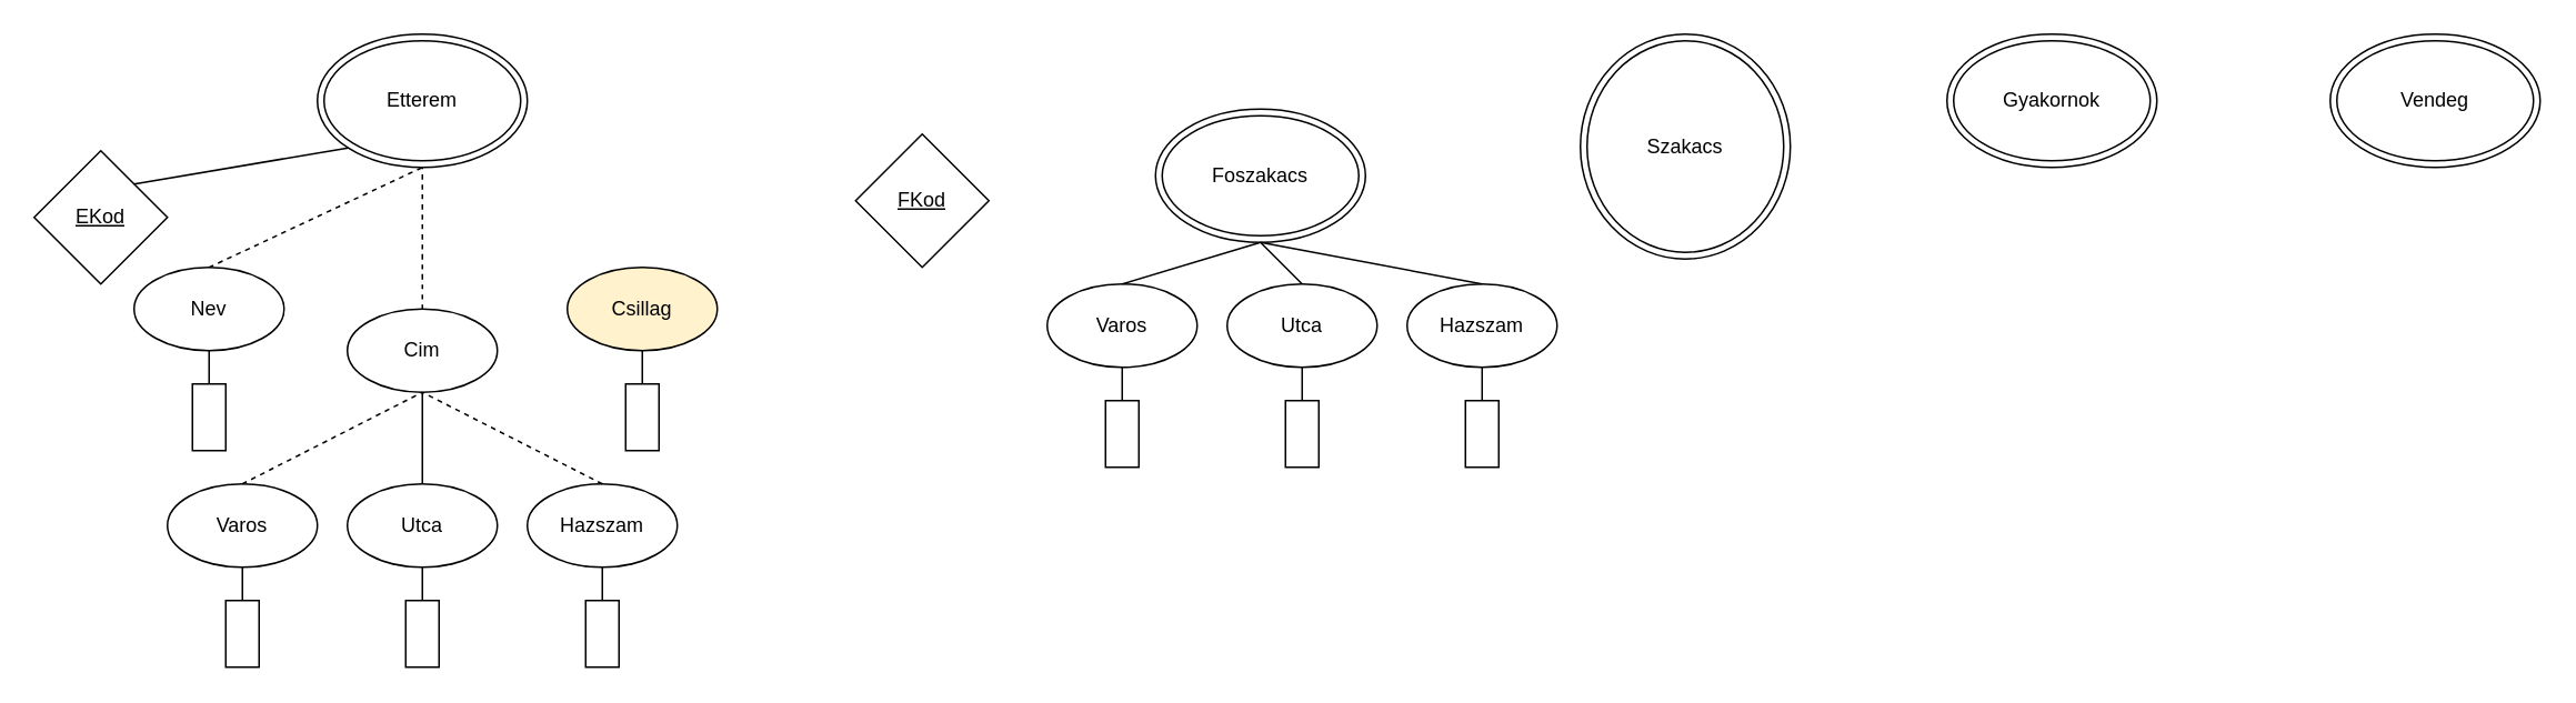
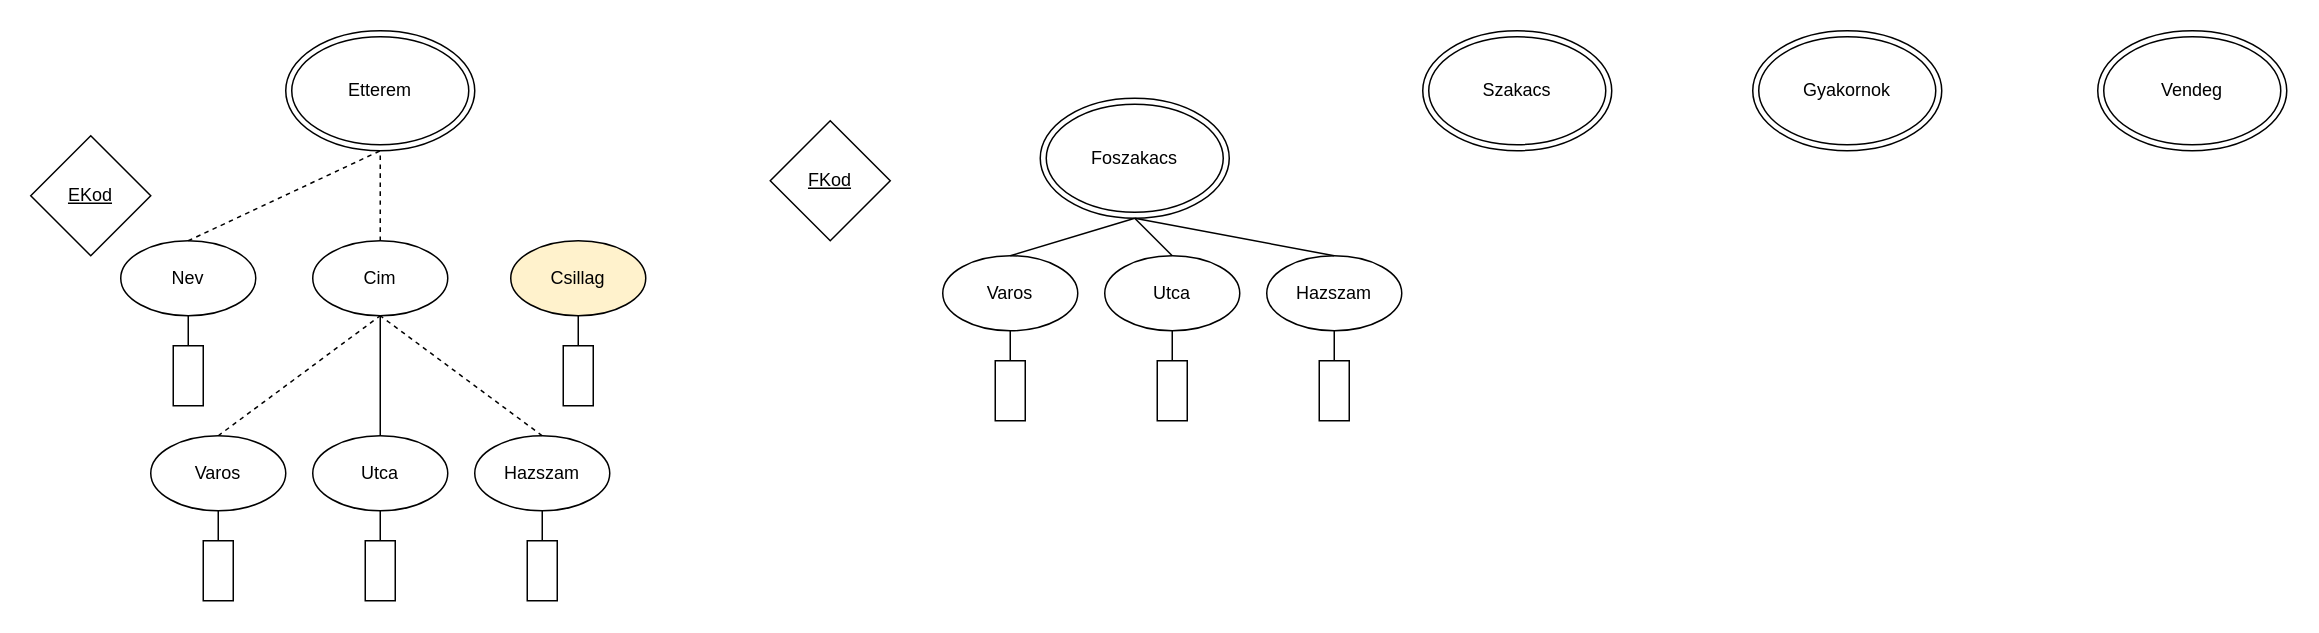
  <mxCell id="0" />
  <mxCell id="1" parent="0" />
  <mxCell id="2" value="Foszakacs" style="ellipse;shape=doubleEllipse;whiteSpace=wrap;html=1;" vertex="1" parent="1"><mxGeometry x="693" y="65" width="126" height="80" as="geometry" /></mxCell>
- <mxCell id="3" value="Szakacs" style="ellipse;shape=doubleEllipse;whiteSpace=wrap;html=1;" vertex="1" parent="1"><mxGeometry x="948" y="20" width="126" height="135" as="geometry" /></mxCell>
+ <mxCell id="3" value="Szakacs" style="ellipse;shape=doubleEllipse;whiteSpace=wrap;html=1;" vertex="1" parent="1"><mxGeometry x="948" y="20" width="126" height="80" as="geometry" /></mxCell>
  <mxCell id="4" value="Gyakornok" style="ellipse;shape=doubleEllipse;whiteSpace=wrap;html=1;" vertex="1" parent="1"><mxGeometry x="1168" y="20" width="126" height="80" as="geometry" /></mxCell>
  <mxCell id="5" value="Vendeg" style="ellipse;shape=doubleEllipse;whiteSpace=wrap;html=1;" vertex="1" parent="1"><mxGeometry x="1398" y="20" width="126" height="80" as="geometry" /></mxCell>
  <mxCell id="6" value="Etterem" style="ellipse;shape=doubleEllipse;whiteSpace=wrap;html=1;" vertex="1" parent="1"><mxGeometry x="190" y="20" width="126" height="80" as="geometry" /></mxCell>
  <mxCell id="7" value="Nev&lt;span style=&quot;color: rgba(0, 0, 0, 0); font-family: monospace; font-size: 0px; text-align: start; text-wrap-mode: nowrap;&quot;&gt;%3CmxGraphModel%3E%3Croot%3E%3CmxCell%20id%3D%220%22%2F%3E%3CmxCell%20id%3D%221%22%20parent%3D%220%22%2F%3E%3CmxCell%20id%3D%222%22%20value%3D%22Foszakacs%22%20style%3D%22ellipse%3Bshape%3DdoubleEllipse%3BwhiteSpace%3Dwrap%3Bhtml%3D1%3B%22%20vertex%3D%221%22%20parent%3D%221%22%3E%3CmxGeometry%20x%3D%22194%22%20y%3D%22170%22%20width%3D%22126%22%20height%3D%2280%22%20as%3D%22geometry%22%2F%3E%3C%2FmxCell%3E%3C%2Froot%3E%3C%2FmxGraphModel%3E&lt;/span&gt;" style="ellipse;whiteSpace=wrap;html=1;" vertex="1" parent="1"><mxGeometry x="80" y="160" width="90" height="50" as="geometry" /></mxCell>
- <mxCell id="8" value="Cim" style="ellipse;whiteSpace=wrap;html=1;" vertex="1" parent="1"><mxGeometry x="208" y="185" width="90" height="50" as="geometry" /></mxCell>
+ <mxCell id="8" value="Cim" style="ellipse;whiteSpace=wrap;html=1;" vertex="1" parent="1"><mxGeometry x="208" y="160" width="90" height="50" as="geometry" /></mxCell>
  <mxCell id="9" value="Csillag" style="ellipse;whiteSpace=wrap;html=1;fillColor=#fff2cc;" vertex="1" parent="1"><mxGeometry x="340" y="160" width="90" height="50" as="geometry" /></mxCell>
  <mxCell id="10" value="&lt;u&gt;EKod&lt;/u&gt;" style="rhombus;whiteSpace=wrap;html=1;" vertex="1" parent="1"><mxGeometry x="20" y="90" width="80" height="80" as="geometry" /></mxCell>
  <mxCell id="11" value="Varos" style="ellipse;whiteSpace=wrap;html=1;" vertex="1" parent="1"><mxGeometry x="100" y="290" width="90" height="50" as="geometry" /></mxCell>
  <mxCell id="12" value="Utca" style="ellipse;whiteSpace=wrap;html=1;" vertex="1" parent="1"><mxGeometry x="208" y="290" width="90" height="50" as="geometry" /></mxCell>
  <mxCell id="13" value="Hazszam" style="ellipse;whiteSpace=wrap;html=1;" vertex="1" parent="1"><mxGeometry x="316" y="290" width="90" height="50" as="geometry" /></mxCell>
  <mxCell id="14" value="" style="endArrow=none;dashed=1;html=1;rounded=0;fontSize=12;startSize=8;endSize=8;curved=1;entryX=0.5;entryY=1;entryDx=0;entryDy=0;exitX=0.5;exitY=0;exitDx=0;exitDy=0;" edge="1" parent="1" source="7" target="6"><mxGeometry width="50" height="50" relative="1" as="geometry"><mxPoint x="150" y="270" as="sourcePoint" /><mxPoint x="200" y="220" as="targetPoint" /></mxGeometry></mxCell>
  <mxCell id="15" value="" style="endArrow=none;dashed=1;html=1;rounded=0;fontSize=12;startSize=8;endSize=8;curved=1;entryX=0.5;entryY=1;entryDx=0;entryDy=0;exitX=0.5;exitY=0;exitDx=0;exitDy=0;" edge="1" parent="1" source="8" target="6"><mxGeometry width="50" height="50" relative="1" as="geometry"><mxPoint x="300" y="160" as="sourcePoint" /><mxPoint x="350" y="110" as="targetPoint" /></mxGeometry></mxCell>
  <mxCell id="16" value="" style="endArrow=none;dashed=1;html=1;rounded=0;fontSize=12;startSize=8;endSize=8;curved=1;entryX=0.5;entryY=1;entryDx=0;entryDy=0;exitX=0.5;exitY=0;exitDx=0;exitDy=0;" edge="1" parent="1" source="11" target="8"><mxGeometry width="50" height="50" relative="1" as="geometry"><mxPoint x="150" y="270" as="sourcePoint" /><mxPoint x="200" y="220" as="targetPoint" /></mxGeometry></mxCell>
  <mxCell id="17" value="" style="endArrow=none;;html=1;rounded=0;fontSize=12;startSize=8;endSize=8;curved=1;entryX=0.5;entryY=1;entryDx=0;entryDy=0;exitX=0.5;exitY=0;exitDx=0;exitDy=0;" edge="1" parent="1" source="12" target="8"><mxGeometry width="50" height="50" relative="1" as="geometry"><mxPoint x="150" y="270" as="sourcePoint" /><mxPoint x="200" y="220" as="targetPoint" /></mxGeometry></mxCell>
  <mxCell id="18" value="" style="endArrow=none;dashed=1;html=1;rounded=0;fontSize=12;startSize=8;endSize=8;entryX=0.5;entryY=1;entryDx=0;entryDy=0;exitX=0.5;exitY=0;exitDx=0;exitDy=0;" edge="1" parent="1" source="13" target="8"><mxGeometry width="50" height="50" relative="1" as="geometry"><mxPoint x="150" y="270" as="sourcePoint" /><mxPoint x="200" y="220" as="targetPoint" /></mxGeometry></mxCell>
  <mxCell id="19" value="" style="rounded=0;whiteSpace=wrap;html=1;direction=west;" vertex="1" parent="1"><mxGeometry x="115" y="230" width="20" height="40" as="geometry" /></mxCell>
  <mxCell id="20" value="" style="endArrow=none;html=1;rounded=0;fontSize=12;startSize=8;endSize=8;curved=1;entryX=0.5;entryY=1;entryDx=0;entryDy=0;exitX=0.5;exitY=1;exitDx=0;exitDy=0;" edge="1" parent="1" source="19" target="7"><mxGeometry width="50" height="50" relative="1" as="geometry"><mxPoint x="150" y="270" as="sourcePoint" /><mxPoint x="200" y="220" as="targetPoint" /></mxGeometry></mxCell>
  <mxCell id="21" value="" style="rounded=0;whiteSpace=wrap;html=1;direction=west;" vertex="1" parent="1"><mxGeometry x="375" y="230" width="20" height="40" as="geometry" /></mxCell>
  <mxCell id="22" value="" style="endArrow=none;html=1;rounded=0;fontSize=12;startSize=8;endSize=8;curved=1;entryX=0.5;entryY=1;entryDx=0;entryDy=0;exitX=0.5;exitY=1;exitDx=0;exitDy=0;" edge="1" parent="1" source="21"><mxGeometry width="50" height="50" relative="1" as="geometry"><mxPoint x="410" y="270" as="sourcePoint" /><mxPoint x="385" y="210" as="targetPoint" /></mxGeometry></mxCell>
  <mxCell id="23" value="" style="rounded=0;whiteSpace=wrap;html=1;direction=west;" vertex="1" parent="1"><mxGeometry x="351" y="360" width="20" height="40" as="geometry" /></mxCell>
  <mxCell id="24" value="" style="endArrow=none;html=1;rounded=0;fontSize=12;startSize=8;endSize=8;curved=1;entryX=0.5;entryY=1;entryDx=0;entryDy=0;exitX=0.5;exitY=1;exitDx=0;exitDy=0;" edge="1" parent="1" source="23"><mxGeometry width="50" height="50" relative="1" as="geometry"><mxPoint x="386" y="400" as="sourcePoint" /><mxPoint x="361" y="340" as="targetPoint" /></mxGeometry></mxCell>
  <mxCell id="25" value="" style="rounded=0;whiteSpace=wrap;html=1;direction=west;" vertex="1" parent="1"><mxGeometry x="243" y="360" width="20" height="40" as="geometry" /></mxCell>
  <mxCell id="26" value="" style="endArrow=none;html=1;rounded=0;fontSize=12;startSize=8;endSize=8;curved=1;entryX=0.5;entryY=1;entryDx=0;entryDy=0;exitX=0.5;exitY=1;exitDx=0;exitDy=0;" edge="1" parent="1" source="25"><mxGeometry width="50" height="50" relative="1" as="geometry"><mxPoint x="278" y="400" as="sourcePoint" /><mxPoint x="253" y="340" as="targetPoint" /></mxGeometry></mxCell>
  <mxCell id="27" value="" style="rounded=0;whiteSpace=wrap;html=1;direction=west;" vertex="1" parent="1"><mxGeometry x="135" y="360" width="20" height="40" as="geometry" /></mxCell>
  <mxCell id="28" value="" style="endArrow=none;html=1;rounded=0;fontSize=12;startSize=8;endSize=8;curved=1;entryX=0.5;entryY=1;entryDx=0;entryDy=0;exitX=0.5;exitY=1;exitDx=0;exitDy=0;" edge="1" parent="1" source="27"><mxGeometry width="50" height="50" relative="1" as="geometry"><mxPoint x="170" y="400" as="sourcePoint" /><mxPoint x="145" y="340" as="targetPoint" /></mxGeometry></mxCell>
- <mxCell id="29" value="" style="endArrow=none;html=1;rounded=0;fontSize=12;startSize=8;endSize=8;curved=1;exitX=1;exitY=0;exitDx=0;exitDy=0;entryX=0;entryY=1;entryDx=0;entryDy=0;" edge="1" parent="1" source="10" target="6"><mxGeometry width="50" height="50" relative="1" as="geometry"><mxPoint x="100" y="120" as="sourcePoint" /><mxPoint x="150" y="70" as="targetPoint" /></mxGeometry></mxCell>
  <mxCell id="30" value="Varos" style="ellipse;whiteSpace=wrap;html=1;" vertex="1" parent="1"><mxGeometry x="628" y="170" width="90" height="50" as="geometry" /></mxCell>
  <mxCell id="31" value="Utca" style="ellipse;whiteSpace=wrap;html=1;" vertex="1" parent="1"><mxGeometry x="736" y="170" width="90" height="50" as="geometry" /></mxCell>
  <mxCell id="32" value="Hazszam" style="ellipse;whiteSpace=wrap;html=1;" vertex="1" parent="1"><mxGeometry x="844" y="170" width="90" height="50" as="geometry" /></mxCell>
  <mxCell id="33" value="" style="rounded=0;whiteSpace=wrap;html=1;direction=west;" vertex="1" parent="1"><mxGeometry x="879" y="240" width="20" height="40" as="geometry" /></mxCell>
  <mxCell id="34" value="" style="endArrow=none;html=1;rounded=0;fontSize=12;startSize=8;endSize=8;curved=1;entryX=0.5;entryY=1;entryDx=0;entryDy=0;exitX=0.5;exitY=1;exitDx=0;exitDy=0;" edge="1" parent="1" source="33"><mxGeometry width="50" height="50" relative="1" as="geometry"><mxPoint x="914" y="280" as="sourcePoint" /><mxPoint x="889" y="220" as="targetPoint" /></mxGeometry></mxCell>
  <mxCell id="35" value="" style="rounded=0;whiteSpace=wrap;html=1;direction=west;" vertex="1" parent="1"><mxGeometry x="771" y="240" width="20" height="40" as="geometry" /></mxCell>
  <mxCell id="36" value="" style="endArrow=none;html=1;rounded=0;fontSize=12;startSize=8;endSize=8;curved=1;entryX=0.5;entryY=1;entryDx=0;entryDy=0;exitX=0.5;exitY=1;exitDx=0;exitDy=0;" edge="1" parent="1" source="35"><mxGeometry width="50" height="50" relative="1" as="geometry"><mxPoint x="806" y="280" as="sourcePoint" /><mxPoint x="781" y="220" as="targetPoint" /></mxGeometry></mxCell>
  <mxCell id="37" value="" style="rounded=0;whiteSpace=wrap;html=1;direction=west;" vertex="1" parent="1"><mxGeometry x="663" y="240" width="20" height="40" as="geometry" /></mxCell>
  <mxCell id="38" value="" style="endArrow=none;html=1;rounded=0;fontSize=12;startSize=8;endSize=8;curved=1;entryX=0.5;entryY=1;entryDx=0;entryDy=0;exitX=0.5;exitY=1;exitDx=0;exitDy=0;" edge="1" parent="1" source="37"><mxGeometry width="50" height="50" relative="1" as="geometry"><mxPoint x="698" y="280" as="sourcePoint" /><mxPoint x="673" y="220" as="targetPoint" /></mxGeometry></mxCell>
  <mxCell id="39" value="" style="endArrow=none;html=1;rounded=0;fontSize=12;startSize=8;endSize=8;curved=1;entryX=0.5;entryY=1;entryDx=0;entryDy=0;exitX=0.5;exitY=0;exitDx=0;exitDy=0;" edge="1" parent="1" source="31" target="2"><mxGeometry width="50" height="50" relative="1" as="geometry"><mxPoint x="780" y="210" as="sourcePoint" /><mxPoint x="830" y="160" as="targetPoint" /></mxGeometry></mxCell>
  <mxCell id="40" value="" style="endArrow=none;html=1;rounded=0;fontSize=12;startSize=8;endSize=8;curved=1;entryX=0.5;entryY=1;entryDx=0;entryDy=0;exitX=0.5;exitY=0;exitDx=0;exitDy=0;" edge="1" parent="1" source="30" target="2"><mxGeometry width="50" height="50" relative="1" as="geometry"><mxPoint x="780" y="210" as="sourcePoint" /><mxPoint x="830" y="160" as="targetPoint" /></mxGeometry></mxCell>
  <mxCell id="41" value="" style="endArrow=none;html=1;rounded=0;fontSize=12;startSize=8;endSize=8;curved=1;entryX=0.5;entryY=1;entryDx=0;entryDy=0;exitX=0.5;exitY=0;exitDx=0;exitDy=0;" edge="1" parent="1" source="32" target="2"><mxGeometry width="50" height="50" relative="1" as="geometry"><mxPoint x="780" y="210" as="sourcePoint" /><mxPoint x="830" y="160" as="targetPoint" /></mxGeometry></mxCell>
  <mxCell id="42" value="&lt;u&gt;FKod&lt;/u&gt;" style="rhombus;whiteSpace=wrap;html=1;" vertex="1" parent="1"><mxGeometry x="513" y="80" width="80" height="80" as="geometry" /></mxCell>
